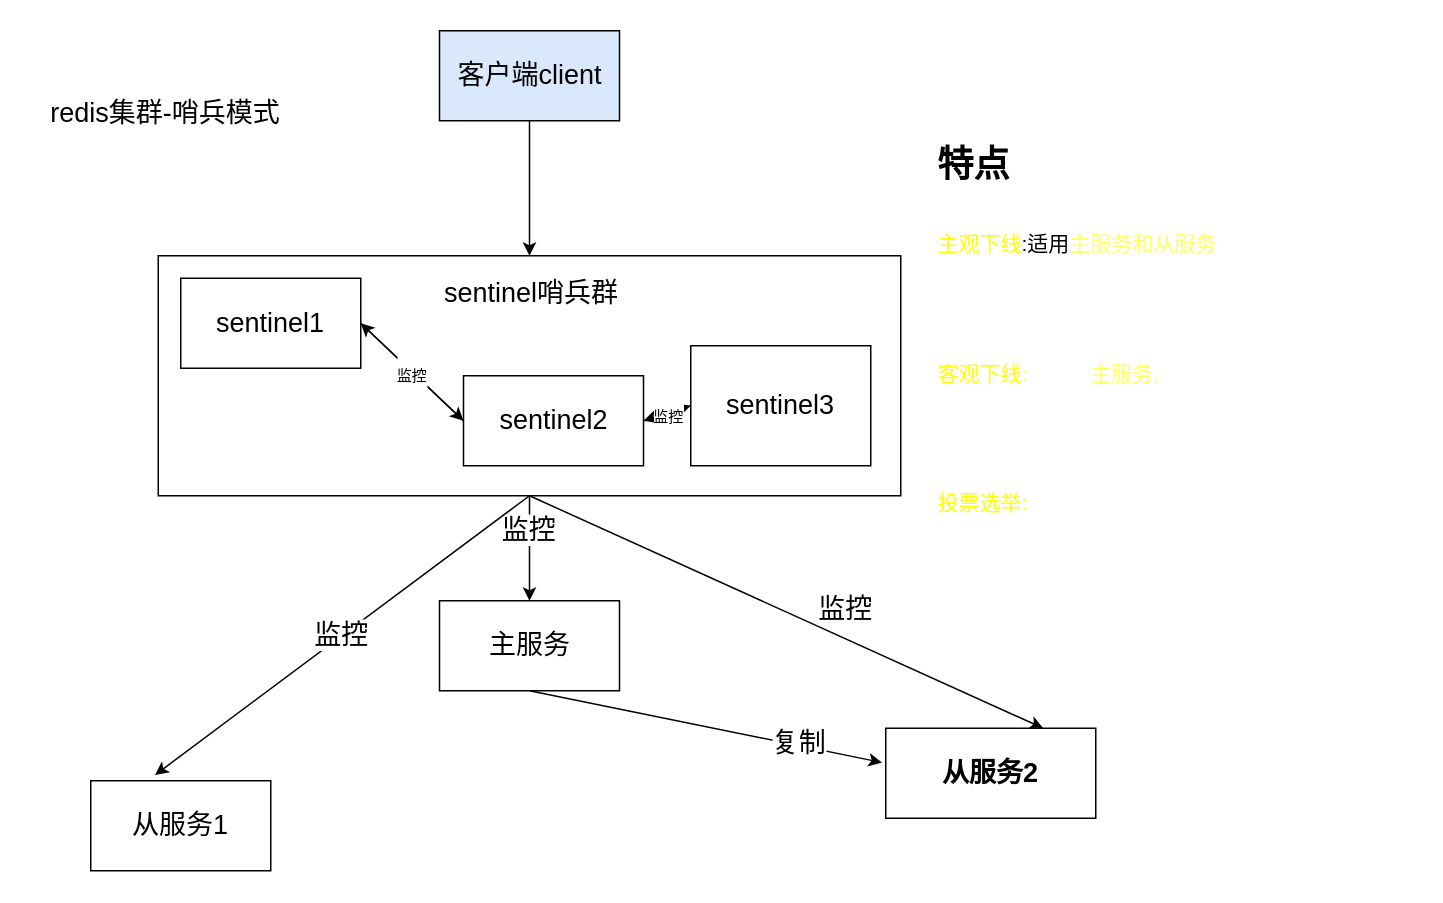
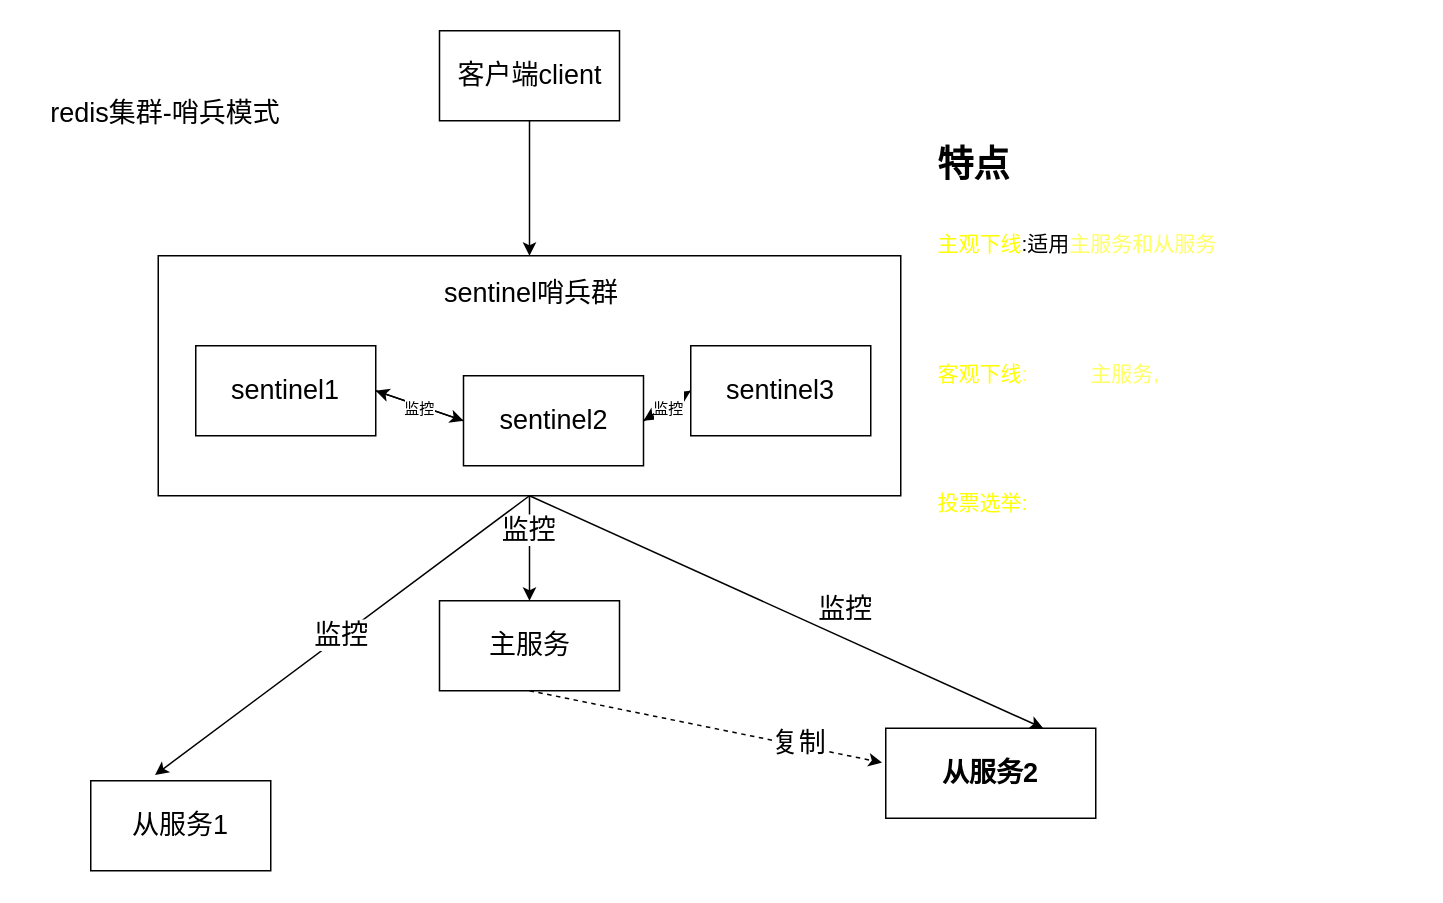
  <mxCell id="0" />
  <mxCell id="1" parent="0" />
  <mxCell id="2" value="&lt;font style=&quot;font-size: 18px&quot;&gt;redis集群-哨兵模式&lt;/font&gt;" style="text;html=1;strokeColor=none;fillColor=none;align=center;verticalAlign=middle;whiteSpace=wrap;rounded=0;" vertex="1" parent="1"><mxGeometry x="20" y="70" width="180" height="10" as="geometry" /></mxCell>
  <mxCell id="3" value="" style="edgeStyle=none;html=1;fontSize=18;" edge="1" parent="1" source="4" target="10"><mxGeometry relative="1" as="geometry" /></mxCell>
- <mxCell id="4" value="客户端client" style="rounded=0;whiteSpace=wrap;html=1;fontSize=18;fillColor=#dae8fc;" vertex="1" parent="1"><mxGeometry x="292.5" y="20" width="120" height="60" as="geometry" /></mxCell>
+ <mxCell id="4" value="客户端client" style="rounded=0;whiteSpace=wrap;html=1;fontSize=18;" vertex="1" parent="1"><mxGeometry x="292.5" y="20" width="120" height="60" as="geometry" /></mxCell>
  <mxCell id="5" style="edgeStyle=none;html=1;fontSize=10;" edge="1" parent="1" source="10" target="21"><mxGeometry relative="1" as="geometry"><mxPoint x="352.5" y="400" as="targetPoint" /></mxGeometry></mxCell>
  <mxCell id="6" value="监控" style="edgeLabel;html=1;align=center;verticalAlign=middle;resizable=0;points=[];fontSize=18;" vertex="1" connectable="0" parent="5"><mxGeometry x="-0.37" y="-1" relative="1" as="geometry"><mxPoint as="offset" /></mxGeometry></mxCell>
  <mxCell id="7" value="监控" style="edgeStyle=none;html=1;exitX=0.5;exitY=1;exitDx=0;exitDy=0;entryX=0.357;entryY=-0.064;entryDx=0;entryDy=0;entryPerimeter=0;fontSize=18;" edge="1" parent="1" source="10" target="22"><mxGeometry relative="1" as="geometry" /></mxCell>
  <mxCell id="8" style="edgeStyle=none;html=1;exitX=0.5;exitY=1;exitDx=0;exitDy=0;entryX=0.75;entryY=0;entryDx=0;entryDy=0;fontSize=18;" edge="1" parent="1" source="10" target="23"><mxGeometry relative="1" as="geometry" /></mxCell>
  <mxCell id="9" value="监控" style="edgeLabel;html=1;align=center;verticalAlign=middle;resizable=0;points=[];fontSize=18;" vertex="1" connectable="0" parent="8"><mxGeometry x="0.583" relative="1" as="geometry"><mxPoint x="-61" y="-47" as="offset" /></mxGeometry></mxCell>
  <mxCell id="10" value="" style="whiteSpace=wrap;html=1;fontSize=18;rounded=0;" vertex="1" parent="1"><mxGeometry x="105" y="170" width="495" height="160" as="geometry" /></mxCell>
  <mxCell id="11" style="edgeStyle=none;html=1;exitX=1;exitY=0.5;exitDx=0;exitDy=0;entryX=0;entryY=0.5;entryDx=0;entryDy=0;fontSize=18;" edge="1" parent="1" source="12" target="18"><mxGeometry relative="1" as="geometry" /></mxCell>
- <mxCell id="12" value="&lt;span&gt;sentinel1&lt;/span&gt;" style="rounded=0;whiteSpace=wrap;html=1;fontSize=18;" vertex="1" parent="1"><mxGeometry x="120" y="185" width="120" height="60" as="geometry" /></mxCell>
+ <mxCell id="12" value="&lt;span&gt;sentinel1&lt;/span&gt;" style="rounded=0;whiteSpace=wrap;html=1;fontSize=18;" vertex="1" parent="1"><mxGeometry x="130" y="230" width="120" height="60" as="geometry" /></mxCell>
  <mxCell id="13" style="edgeStyle=none;html=1;exitX=0;exitY=0.5;exitDx=0;exitDy=0;entryX=1;entryY=0.5;entryDx=0;entryDy=0;fontSize=18;" edge="1" parent="1" source="14" target="18"><mxGeometry relative="1" as="geometry" /></mxCell>
- <mxCell id="14" value="&lt;span&gt;sentinel3&lt;/span&gt;" style="rounded=0;whiteSpace=wrap;html=1;fontSize=18;" vertex="1" parent="1"><mxGeometry x="460" y="230" width="120" height="80" as="geometry" /></mxCell>
+ <mxCell id="14" value="&lt;span&gt;sentinel3&lt;/span&gt;" style="rounded=0;whiteSpace=wrap;html=1;fontSize=18;" vertex="1" parent="1"><mxGeometry x="460" y="230" width="120" height="60" as="geometry" /></mxCell>
  <mxCell id="15" value="sentinel哨兵群" style="text;html=1;strokeColor=none;fillColor=none;align=center;verticalAlign=middle;whiteSpace=wrap;rounded=0;fontSize=18;" vertex="1" parent="1"><mxGeometry x="283.5" y="190" width="140" height="10" as="geometry" /></mxCell>
  <mxCell id="16" value="&lt;font style=&quot;font-size: 10px&quot;&gt;监控&lt;/font&gt;" style="edgeStyle=none;html=1;exitX=0;exitY=0.5;exitDx=0;exitDy=0;entryX=1;entryY=0.5;entryDx=0;entryDy=0;fontSize=18;" edge="1" parent="1" source="18" target="12"><mxGeometry relative="1" as="geometry" /></mxCell>
  <mxCell id="17" value="&lt;font style=&quot;font-size: 10px&quot;&gt;监控&lt;/font&gt;" style="edgeStyle=none;html=1;exitX=1;exitY=0.5;exitDx=0;exitDy=0;entryX=0;entryY=0.5;entryDx=0;entryDy=0;fontSize=18;" edge="1" parent="1" source="18" target="14"><mxGeometry relative="1" as="geometry" /></mxCell>
  <mxCell id="18" value="&lt;span&gt;sentinel2&lt;/span&gt;" style="rounded=0;whiteSpace=wrap;html=1;fontSize=18;" vertex="1" parent="1"><mxGeometry x="308.5" y="250" width="120" height="60" as="geometry" /></mxCell>
- <mxCell id="19" style="edgeStyle=none;html=1;exitX=0.5;exitY=1;exitDx=0;exitDy=0;entryX=-0.018;entryY=0.381;entryDx=0;entryDy=0;entryPerimeter=0;fontSize=18;" edge="1" parent="1" source="21" target="23"><mxGeometry relative="1" as="geometry" /></mxCell>
+ <mxCell id="19" style="edgeStyle=none;html=1;exitX=0.5;exitY=1;exitDx=0;exitDy=0;entryX=-0.018;entryY=0.381;entryDx=0;entryDy=0;entryPerimeter=0;fontSize=18;dashed=1;" edge="1" parent="1" source="21" target="23"><mxGeometry relative="1" as="geometry" /></mxCell>
  <mxCell id="20" value="复制" style="edgeLabel;html=1;align=center;verticalAlign=middle;resizable=0;points=[];fontSize=18;" vertex="1" connectable="0" parent="19"><mxGeometry x="0.514" y="2" relative="1" as="geometry"><mxPoint as="offset" /></mxGeometry></mxCell>
  <mxCell id="21" value="&lt;font style=&quot;font-size: 18px&quot;&gt;主服务&lt;/font&gt;" style="rounded=0;whiteSpace=wrap;html=1;fontSize=10;" vertex="1" parent="1"><mxGeometry x="292.5" y="400" width="120" height="60" as="geometry" /></mxCell>
  <mxCell id="22" value="从服务1" style="rounded=0;whiteSpace=wrap;html=1;fontSize=18;" vertex="1" parent="1"><mxGeometry x="60" y="520" width="120" height="60" as="geometry" /></mxCell>
  <mxCell id="23" value="从服务2" style="rounded=0;whiteSpace=wrap;html=1;fontSize=18;fontStyle=1" vertex="1" parent="1"><mxGeometry x="590" y="485" width="140" height="60" as="geometry" /></mxCell>
  <mxCell id="24" value="&lt;h1&gt;&lt;font style=&quot;font-size: 24px&quot;&gt;特点&lt;/font&gt;&lt;/h1&gt;&lt;div&gt;&lt;font style=&quot;font-size: 14px&quot;&gt;&lt;font color=&quot;#ffff00&quot;&gt;主观下线&lt;/font&gt;:适用&lt;font color=&quot;#ffff66&quot;&gt;主服务和从服务&lt;/font&gt;&lt;font color=&quot;#ffffff&quot;&gt;,每隔一段时间会ping这些服务,如果服务没有响应就会认为是挂了,判定服务主观下线&lt;/font&gt;&lt;/font&gt;&lt;br&gt;&lt;/div&gt;&lt;div&gt;&lt;font style=&quot;font-size: 14px&quot;&gt;&lt;font color=&quot;#ffff66&quot;&gt;&lt;br&gt;&lt;/font&gt;&lt;/font&gt;&lt;/div&gt;&lt;div&gt;&lt;span style=&quot;font-size: 14px&quot;&gt;&lt;font color=&quot;#ffff00&quot;&gt;客观下线&lt;/font&gt;&lt;font color=&quot;#ffff66&quot;&gt;:&lt;/font&gt;&lt;font color=&quot;#ffffff&quot;&gt;适用于&lt;/font&gt;&lt;font color=&quot;#ffff66&quot;&gt;主服务,&lt;/font&gt;&lt;font color=&quot;#ffffff&quot;&gt;如果sentinel1发现主服务故障,会询问其他sentinel节点,超过半数认为主服务down掉,那么就会判定主服务客观下线&lt;/font&gt;&lt;/span&gt;&lt;/div&gt;&lt;div&gt;&lt;br&gt;&lt;/div&gt;&lt;div&gt;&lt;font style=&quot;font-size: 14px&quot; color=&quot;#ffff00&quot;&gt;投票选举:&lt;/font&gt;&lt;font style=&quot;font-size: 14px&quot; color=&quot;#ffffff&quot;&gt;根据谁发现谁主导的原则,由sentinel1主导故障迁移,根据一定规则在从服务中选出一个做新的主服务,然后通过发布订阅通知其他从服务更新配置&lt;br&gt;&lt;br&gt;&lt;/font&gt;&lt;/div&gt;" style="text;html=1;strokeColor=none;fillColor=none;spacing=5;spacingTop=-20;whiteSpace=wrap;overflow=hidden;rounded=0;fontSize=18;" vertex="1" parent="1"><mxGeometry x="620" y="70" width="320" height="350" as="geometry" /></mxCell>
